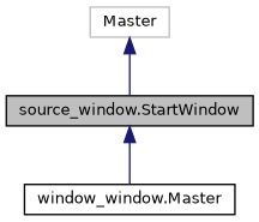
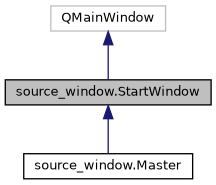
  digraph {
    node [color=black fillcolor=white fontname=Helvetica fontsize=10 shape=record style=filled]
    edge [color=midnightblue dir=back fontname=Helvetica fontsize=10 labelfontname=Helvetica labelfontsize=10 style=solid]
    n1 [fillcolor=grey75 fontcolor=black height=0.2 label="source_window.StartWindow" width=0.4]
-   n2 [height=0.2 label="window_window.Master" width=0.4]
-   n3 [color=grey75 height=0.2 label=Master width=0.4]
+   n2 [height=0.2 label="source_window.Master" width=0.4]
+   n3 [color=grey75 height=0.2 label=QMainWindow width=0.4]
    n1 -> n2
    n3 -> n1
  }
